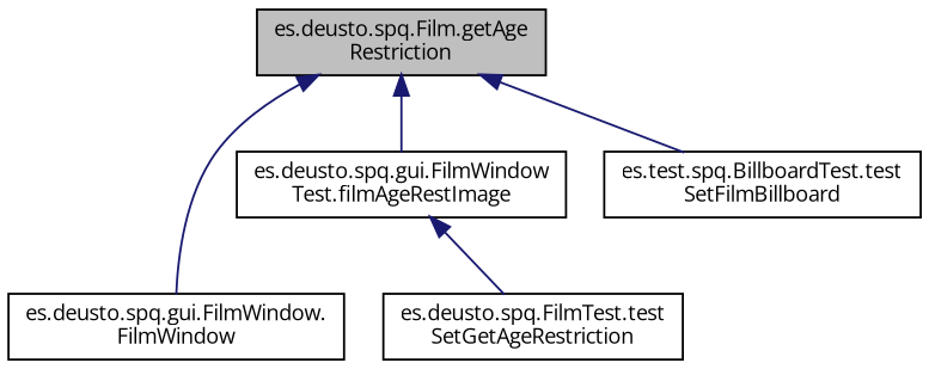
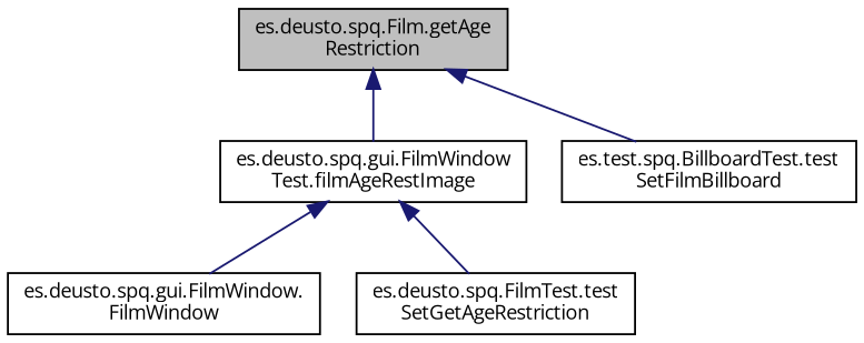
  digraph {
    fontname="Open Sans"
    rankdir=TB
    node [color=black fillcolor=white fontname="Open Sans" fontsize=10 shape=record style=filled]
    edge [color=midnightblue dir=back fontname="Open Sans" fontsize=10 labelfontname=Helvetica labelfontsize=10 style=solid]
    n1 [fillcolor=grey75 fontcolor=black height=0.2 label="es.deusto.spq.Film.getAge\lRestriction" width=0.4]
    n2 [height=0.2 label="es.deusto.spq.gui.FilmWindow\lTest.filmAgeRestImage" width=0.4]
    n3 [height=0.2 label="es.deusto.spq.gui.FilmWindow.\lFilmWindow" width=0.4]
    n4 [height=0.2 label="es.test.spq.BillboardTest.test\lSetFilmBillboard" width=0.4]
    n5 [height=0.2 label="es.deusto.spq.FilmTest.test\lSetGetAgeRestriction" width=0.4]
    n1 -> n2
-   n1 -> n3
+   n2 -> n3
    n1 -> n4
    n2 -> n5
  }
